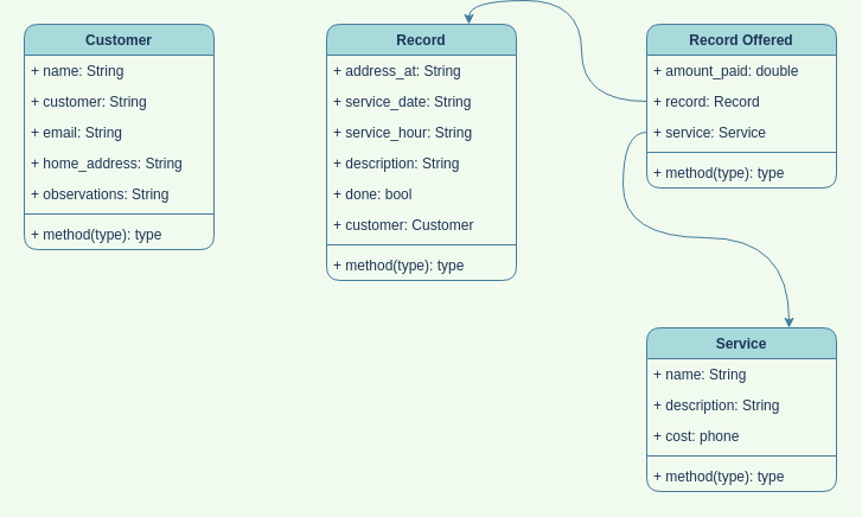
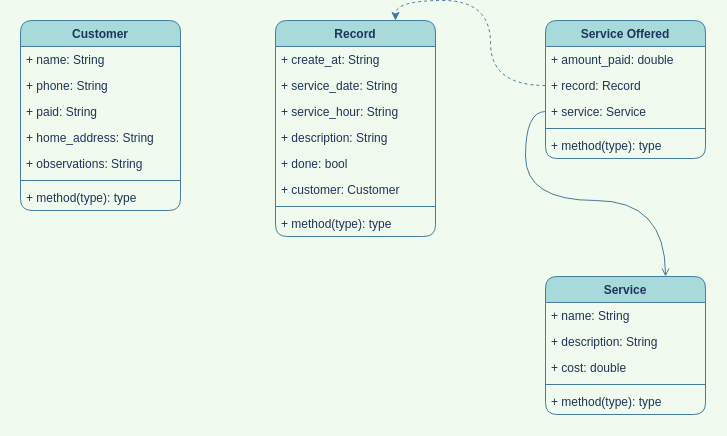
  <mxCell id="0" />
  <mxCell id="1" parent="0" />
  <mxCell id="2" value="Record" style="swimlane;fontStyle=1;align=center;verticalAlign=top;childLayout=stackLayout;horizontal=1;startSize=26;horizontalStack=0;resizeParent=1;resizeParentMax=0;resizeLast=0;collapsible=1;marginBottom=0;fillColor=#A8DADC;strokeColor=#457B9D;fontColor=#1D3557;rounded=1;" vertex="1" parent="1"><mxGeometry x="275" y="20" width="160" height="216" as="geometry" /></mxCell>
- <mxCell id="3" value="+ address_at: String" style="text;strokeColor=none;fillColor=none;align=left;verticalAlign=top;spacingLeft=4;spacingRight=4;overflow=hidden;rotatable=0;points=[[0,0.5],[1,0.5]];portConstraint=eastwest;fontColor=#1D3557;rounded=1;" vertex="1" parent="2"><mxGeometry y="26" width="160" height="26" as="geometry" /></mxCell>
+ <mxCell id="3" value="+ create_at: String" style="text;strokeColor=none;fillColor=none;align=left;verticalAlign=top;spacingLeft=4;spacingRight=4;overflow=hidden;rotatable=0;points=[[0,0.5],[1,0.5]];portConstraint=eastwest;fontColor=#1D3557;rounded=1;" vertex="1" parent="2"><mxGeometry y="26" width="160" height="26" as="geometry" /></mxCell>
  <mxCell id="4" value="+ service_date: String" style="text;strokeColor=none;fillColor=none;align=left;verticalAlign=top;spacingLeft=4;spacingRight=4;overflow=hidden;rotatable=0;points=[[0,0.5],[1,0.5]];portConstraint=eastwest;fontColor=#1D3557;rounded=1;" vertex="1" parent="2"><mxGeometry y="52" width="160" height="26" as="geometry" /></mxCell>
  <mxCell id="5" value="+ service_hour: String" style="text;strokeColor=none;fillColor=none;align=left;verticalAlign=top;spacingLeft=4;spacingRight=4;overflow=hidden;rotatable=0;points=[[0,0.5],[1,0.5]];portConstraint=eastwest;fontColor=#1D3557;rounded=1;" vertex="1" parent="2"><mxGeometry y="78" width="160" height="26" as="geometry" /></mxCell>
  <mxCell id="6" value="+ description: String" style="text;strokeColor=none;fillColor=none;align=left;verticalAlign=top;spacingLeft=4;spacingRight=4;overflow=hidden;rotatable=0;points=[[0,0.5],[1,0.5]];portConstraint=eastwest;fontColor=#1D3557;rounded=1;" vertex="1" parent="2"><mxGeometry y="104" width="160" height="26" as="geometry" /></mxCell>
  <mxCell id="7" value="+ done: bool" style="text;strokeColor=none;fillColor=none;align=left;verticalAlign=top;spacingLeft=4;spacingRight=4;overflow=hidden;rotatable=0;points=[[0,0.5],[1,0.5]];portConstraint=eastwest;fontColor=#1D3557;rounded=1;" vertex="1" parent="2"><mxGeometry y="130" width="160" height="26" as="geometry" /></mxCell>
  <mxCell id="8" value="+ customer: Customer" style="text;strokeColor=none;fillColor=none;align=left;verticalAlign=top;spacingLeft=4;spacingRight=4;overflow=hidden;rotatable=0;points=[[0,0.5],[1,0.5]];portConstraint=eastwest;fontColor=#1D3557;rounded=1;" vertex="1" parent="2"><mxGeometry y="156" width="160" height="26" as="geometry" /></mxCell>
  <mxCell id="9" value="" style="line;strokeWidth=1;fillColor=none;align=left;verticalAlign=middle;spacingTop=-1;spacingLeft=3;spacingRight=3;rotatable=0;labelPosition=right;points=[];portConstraint=eastwest;strokeColor=#457B9D;fontColor=#1D3557;rounded=1;labelBackgroundColor=#F1FAEE;" vertex="1" parent="2"><mxGeometry y="182" width="160" height="8" as="geometry" /></mxCell>
  <mxCell id="10" value="+ method(type): type" style="text;strokeColor=none;fillColor=none;align=left;verticalAlign=top;spacingLeft=4;spacingRight=4;overflow=hidden;rotatable=0;points=[[0,0.5],[1,0.5]];portConstraint=eastwest;fontColor=#1D3557;rounded=1;" vertex="1" parent="2"><mxGeometry y="190" width="160" height="26" as="geometry" /></mxCell>
- <mxCell id="11" value="Record Offered" style="swimlane;fontStyle=1;align=center;verticalAlign=top;childLayout=stackLayout;horizontal=1;startSize=26;horizontalStack=0;resizeParent=1;resizeParentMax=0;resizeLast=0;collapsible=1;marginBottom=0;fillColor=#A8DADC;strokeColor=#457B9D;fontColor=#1D3557;rounded=1;" vertex="1" parent="1"><mxGeometry x="545" y="20" width="160" height="138" as="geometry" /></mxCell>
+ <mxCell id="11" value="Service Offered" style="swimlane;fontStyle=1;align=center;verticalAlign=top;childLayout=stackLayout;horizontal=1;startSize=26;horizontalStack=0;resizeParent=1;resizeParentMax=0;resizeLast=0;collapsible=1;marginBottom=0;fillColor=#A8DADC;strokeColor=#457B9D;fontColor=#1D3557;rounded=1;" vertex="1" parent="1"><mxGeometry x="545" y="20" width="160" height="138" as="geometry" /></mxCell>
  <mxCell id="12" value="+ amount_paid: double" style="text;strokeColor=none;fillColor=none;align=left;verticalAlign=top;spacingLeft=4;spacingRight=4;overflow=hidden;rotatable=0;points=[[0,0.5],[1,0.5]];portConstraint=eastwest;fontColor=#1D3557;rounded=1;" vertex="1" parent="11"><mxGeometry y="26" width="160" height="26" as="geometry" /></mxCell>
  <mxCell id="13" value="+ record: Record" style="text;strokeColor=none;fillColor=none;align=left;verticalAlign=top;spacingLeft=4;spacingRight=4;overflow=hidden;rotatable=0;points=[[0,0.5],[1,0.5]];portConstraint=eastwest;fontColor=#1D3557;rounded=1;" vertex="1" parent="11"><mxGeometry y="52" width="160" height="26" as="geometry" /></mxCell>
  <mxCell id="14" value="+ service: Service" style="text;strokeColor=none;fillColor=none;align=left;verticalAlign=top;spacingLeft=4;spacingRight=4;overflow=hidden;rotatable=0;points=[[0,0.5],[1,0.5]];portConstraint=eastwest;fontColor=#1D3557;rounded=1;" vertex="1" parent="11"><mxGeometry y="78" width="160" height="26" as="geometry" /></mxCell>
  <mxCell id="15" value="" style="line;strokeWidth=1;fillColor=none;align=left;verticalAlign=middle;spacingTop=-1;spacingLeft=3;spacingRight=3;rotatable=0;labelPosition=right;points=[];portConstraint=eastwest;strokeColor=#457B9D;fontColor=#1D3557;rounded=1;labelBackgroundColor=#F1FAEE;" vertex="1" parent="11"><mxGeometry y="104" width="160" height="8" as="geometry" /></mxCell>
  <mxCell id="16" value="+ method(type): type" style="text;strokeColor=none;fillColor=none;align=left;verticalAlign=top;spacingLeft=4;spacingRight=4;overflow=hidden;rotatable=0;points=[[0,0.5],[1,0.5]];portConstraint=eastwest;fontColor=#1D3557;rounded=1;" vertex="1" parent="11"><mxGeometry y="112" width="160" height="26" as="geometry" /></mxCell>
  <mxCell id="17" value="Customer" style="swimlane;fontStyle=1;align=center;verticalAlign=top;childLayout=stackLayout;horizontal=1;startSize=26;horizontalStack=0;resizeParent=1;resizeParentMax=0;resizeLast=0;collapsible=1;marginBottom=0;fillColor=#A8DADC;strokeColor=#457B9D;fontColor=#1D3557;rounded=1;" vertex="1" parent="1"><mxGeometry x="20" y="20" width="160" height="190" as="geometry" /></mxCell>
  <mxCell id="18" value="+ name: String" style="text;strokeColor=none;fillColor=none;align=left;verticalAlign=top;spacingLeft=4;spacingRight=4;overflow=hidden;rotatable=0;points=[[0,0.5],[1,0.5]];portConstraint=eastwest;fontColor=#1D3557;rounded=1;" vertex="1" parent="17"><mxGeometry y="26" width="160" height="26" as="geometry" /></mxCell>
- <mxCell id="19" value="+ customer: String" style="text;strokeColor=none;fillColor=none;align=left;verticalAlign=top;spacingLeft=4;spacingRight=4;overflow=hidden;rotatable=0;points=[[0,0.5],[1,0.5]];portConstraint=eastwest;fontColor=#1D3557;rounded=1;" vertex="1" parent="17"><mxGeometry y="52" width="160" height="26" as="geometry" /></mxCell>
- <mxCell id="20" value="+ email: String" style="text;strokeColor=none;fillColor=none;align=left;verticalAlign=top;spacingLeft=4;spacingRight=4;overflow=hidden;rotatable=0;points=[[0,0.5],[1,0.5]];portConstraint=eastwest;fontColor=#1D3557;rounded=1;" vertex="1" parent="17"><mxGeometry y="78" width="160" height="26" as="geometry" /></mxCell>
+ <mxCell id="19" value="+ phone: String" style="text;strokeColor=none;fillColor=none;align=left;verticalAlign=top;spacingLeft=4;spacingRight=4;overflow=hidden;rotatable=0;points=[[0,0.5],[1,0.5]];portConstraint=eastwest;fontColor=#1D3557;rounded=1;" vertex="1" parent="17"><mxGeometry y="52" width="160" height="26" as="geometry" /></mxCell>
+ <mxCell id="20" value="+ paid: String" style="text;strokeColor=none;fillColor=none;align=left;verticalAlign=top;spacingLeft=4;spacingRight=4;overflow=hidden;rotatable=0;points=[[0,0.5],[1,0.5]];portConstraint=eastwest;fontColor=#1D3557;rounded=1;" vertex="1" parent="17"><mxGeometry y="78" width="160" height="26" as="geometry" /></mxCell>
  <mxCell id="21" value="+ home_address: String" style="text;strokeColor=none;fillColor=none;align=left;verticalAlign=top;spacingLeft=4;spacingRight=4;overflow=hidden;rotatable=0;points=[[0,0.5],[1,0.5]];portConstraint=eastwest;fontColor=#1D3557;rounded=1;" vertex="1" parent="17"><mxGeometry y="104" width="160" height="26" as="geometry" /></mxCell>
  <mxCell id="22" value="+ observations: String" style="text;strokeColor=none;fillColor=none;align=left;verticalAlign=top;spacingLeft=4;spacingRight=4;overflow=hidden;rotatable=0;points=[[0,0.5],[1,0.5]];portConstraint=eastwest;fontColor=#1D3557;rounded=1;" vertex="1" parent="17"><mxGeometry y="130" width="160" height="26" as="geometry" /></mxCell>
  <mxCell id="23" value="" style="line;strokeWidth=1;fillColor=none;align=left;verticalAlign=middle;spacingTop=-1;spacingLeft=3;spacingRight=3;rotatable=0;labelPosition=right;points=[];portConstraint=eastwest;strokeColor=#457B9D;fontColor=#1D3557;rounded=1;labelBackgroundColor=#F1FAEE;" vertex="1" parent="17"><mxGeometry y="156" width="160" height="8" as="geometry" /></mxCell>
  <mxCell id="24" value="+ method(type): type" style="text;strokeColor=none;fillColor=none;align=left;verticalAlign=top;spacingLeft=4;spacingRight=4;overflow=hidden;rotatable=0;points=[[0,0.5],[1,0.5]];portConstraint=eastwest;fontColor=#1D3557;rounded=1;" vertex="1" parent="17"><mxGeometry y="164" width="160" height="26" as="geometry" /></mxCell>
- <mxCell id="25" style="edgeStyle=orthogonalEdgeStyle;rounded=0;orthogonalLoop=1;jettySize=auto;html=1;entryX=0.75;entryY=0;entryDx=0;entryDy=0;strokeColor=#457B9D;fontColor=#1D3557;curved=1;labelBackgroundColor=#F1FAEE;" edge="1" parent="1" source="13" target="2"><mxGeometry relative="1" as="geometry" /></mxCell>
- <mxCell id="26" style="edgeStyle=orthogonalEdgeStyle;rounded=0;orthogonalLoop=1;jettySize=auto;html=1;entryX=0.75;entryY=0;entryDx=0;entryDy=0;strokeColor=#457B9D;fontColor=#1D3557;curved=1;labelBackgroundColor=#F1FAEE;" edge="1" parent="1" source="14" target="27"><mxGeometry relative="1" as="geometry" /></mxCell>
+ <mxCell id="25" style="edgeStyle=orthogonalEdgeStyle;rounded=0;orthogonalLoop=1;jettySize=auto;html=1;entryX=0.75;entryY=0;entryDx=0;entryDy=0;strokeColor=#457B9D;fontColor=#1D3557;curved=1;labelBackgroundColor=#F1FAEE;dashed=1;" edge="1" parent="1" source="13" target="2"><mxGeometry relative="1" as="geometry" /></mxCell>
+ <mxCell id="26" style="edgeStyle=orthogonalEdgeStyle;rounded=0;orthogonalLoop=1;jettySize=auto;html=1;entryX=0.75;entryY=0;entryDx=0;entryDy=0;strokeColor=#457B9D;fontColor=#1D3557;curved=1;labelBackgroundColor=#F1FAEE;endArrow=open;" edge="1" parent="1" source="14" target="27"><mxGeometry relative="1" as="geometry" /></mxCell>
  <mxCell id="27" value="Service" style="swimlane;fontStyle=1;align=center;verticalAlign=top;childLayout=stackLayout;horizontal=1;startSize=26;horizontalStack=0;resizeParent=1;resizeParentMax=0;resizeLast=0;collapsible=1;marginBottom=0;swimlaneLine=1;fillColor=#A8DADC;strokeColor=#457B9D;fontColor=#1D3557;rounded=1;" vertex="1" parent="1"><mxGeometry x="545" y="276" width="160" height="138" as="geometry" /></mxCell>
  <mxCell id="28" value="+ name: String" style="text;strokeColor=none;fillColor=none;align=left;verticalAlign=top;spacingLeft=4;spacingRight=4;overflow=hidden;rotatable=0;points=[[0,0.5],[1,0.5]];portConstraint=eastwest;fontColor=#1D3557;rounded=1;" vertex="1" parent="27"><mxGeometry y="26" width="160" height="26" as="geometry" /></mxCell>
  <mxCell id="29" value="+ description: String" style="text;strokeColor=none;fillColor=none;align=left;verticalAlign=top;spacingLeft=4;spacingRight=4;overflow=hidden;rotatable=0;points=[[0,0.5],[1,0.5]];portConstraint=eastwest;fontColor=#1D3557;rounded=1;" vertex="1" parent="27"><mxGeometry y="52" width="160" height="26" as="geometry" /></mxCell>
- <mxCell id="30" value="+ cost: phone" style="text;strokeColor=none;fillColor=none;align=left;verticalAlign=top;spacingLeft=4;spacingRight=4;overflow=hidden;rotatable=0;points=[[0,0.5],[1,0.5]];portConstraint=eastwest;fontColor=#1D3557;rounded=1;" vertex="1" parent="27"><mxGeometry y="78" width="160" height="26" as="geometry" /></mxCell>
+ <mxCell id="30" value="+ cost: double" style="text;strokeColor=none;fillColor=none;align=left;verticalAlign=top;spacingLeft=4;spacingRight=4;overflow=hidden;rotatable=0;points=[[0,0.5],[1,0.5]];portConstraint=eastwest;fontColor=#1D3557;rounded=1;" vertex="1" parent="27"><mxGeometry y="78" width="160" height="26" as="geometry" /></mxCell>
  <mxCell id="31" value="" style="line;strokeWidth=1;fillColor=none;align=left;verticalAlign=middle;spacingTop=-1;spacingLeft=3;spacingRight=3;rotatable=0;labelPosition=right;points=[];portConstraint=eastwest;strokeColor=#457B9D;fontColor=#1D3557;rounded=1;labelBackgroundColor=#F1FAEE;" vertex="1" parent="27"><mxGeometry y="104" width="160" height="8" as="geometry" /></mxCell>
  <mxCell id="32" value="+ method(type): type" style="text;strokeColor=none;fillColor=none;align=left;verticalAlign=top;spacingLeft=4;spacingRight=4;overflow=hidden;rotatable=0;points=[[0,0.5],[1,0.5]];portConstraint=eastwest;fontColor=#1D3557;rounded=1;" vertex="1" parent="27"><mxGeometry y="112" width="160" height="26" as="geometry" /></mxCell>
